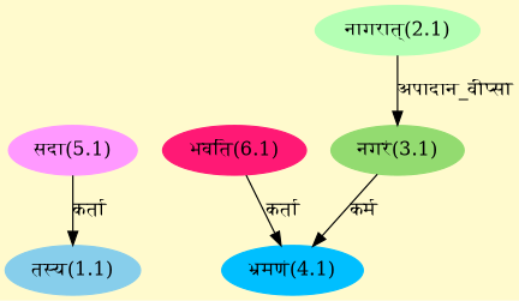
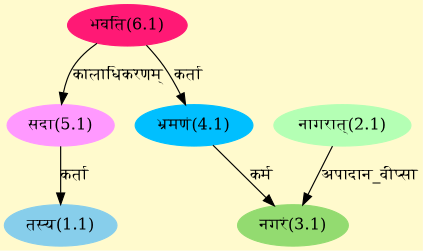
  digraph {
    bgcolor=lemonchiffon1
    compound=true
    rankdir=BT
    node [style=filled]
    edge [dir=back]
    n1 [color="#87CEEB" label="तस्य(1.1)"]
    n2 [color="#FF99FF" label="सदा(5.1)"]
    n3 [color="#00BFFF" label="भ्रमणं(4.1)"]
    n4 [color="#FF1975" label="भवति(6.1)"]
    n5 [color="#B4FFB4" label="नागरात्(2.1)"]
    n6 [color="#93DB70" label="नगरं(3.1)"]
    n1 -> n2 [label="कर्ता"]
+   n2 -> n4 [label="कालाधिकरणम्"]
    n3 -> n4 [label="कर्ता"]
-   n3 -> n6 [label="कर्म"]
+   n6 -> n3 [label="कर्म"]
    n6 -> n5 [label="अपादान_वीप्सा"]
  }
